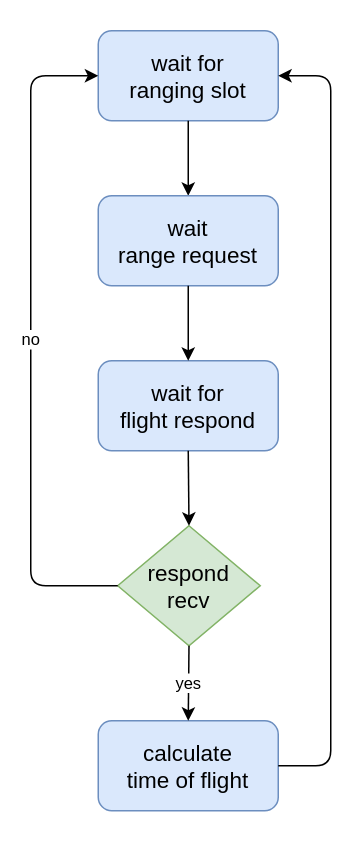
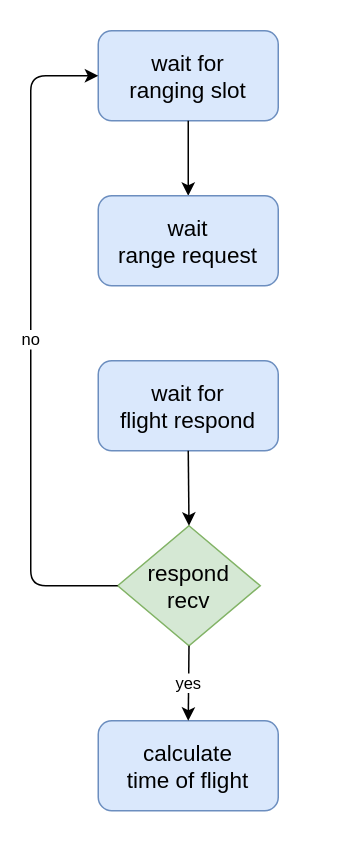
  <mxCell id="0" />
  <mxCell id="1" parent="0" />
  <mxCell id="2" value="&lt;font style=&quot;font-size: 15px&quot;&gt;wait for &lt;br&gt;ranging slot&lt;/font&gt;" style="rounded=1;whiteSpace=wrap;html=1;fillColor=#dae8fc;strokeColor=#6c8ebf;" parent="1" vertex="1"><mxGeometry x="65" y="20" width="120" height="60" as="geometry" /></mxCell>
  <mxCell id="3" value="" style="endArrow=classic;html=1;exitX=0.5;exitY=1;exitDx=0;exitDy=0;entryX=0.5;entryY=0;entryDx=0;entryDy=0;" parent="1" source="2" target="4" edge="1"><mxGeometry width="50" height="50" relative="1" as="geometry"><mxPoint x="100" y="90" as="sourcePoint" /><mxPoint x="125" y="10" as="targetPoint" /></mxGeometry></mxCell>
  <mxCell id="4" value="&lt;font style=&quot;font-size: 15px&quot;&gt;wait&lt;br&gt;range request&lt;/font&gt;" style="rounded=1;whiteSpace=wrap;html=1;fillColor=#dae8fc;strokeColor=#6c8ebf;" parent="1" vertex="1"><mxGeometry x="65" y="130" width="120" height="60" as="geometry" /></mxCell>
  <mxCell id="5" value="&lt;font style=&quot;font-size: 15px&quot;&gt;wait for &lt;br&gt;flight respond&lt;/font&gt;" style="rounded=1;whiteSpace=wrap;html=1;fillColor=#dae8fc;strokeColor=#6c8ebf;" parent="1" vertex="1"><mxGeometry x="65" y="240" width="120" height="60" as="geometry" /></mxCell>
- <mxCell id="6" value="" style="endArrow=classic;html=1;exitX=0.5;exitY=1;exitDx=0;exitDy=0;entryX=0.5;entryY=0;entryDx=0;entryDy=0;" parent="1" source="4" target="5" edge="1"><mxGeometry width="50" height="50" relative="1" as="geometry"><mxPoint x="100" y="250" as="sourcePoint" /><mxPoint x="150" y="200" as="targetPoint" /></mxGeometry></mxCell>
  <mxCell id="7" value="&lt;font style=&quot;font-size: 15px&quot;&gt;respond&lt;br&gt;recv&lt;/font&gt;" style="rhombus;whiteSpace=wrap;html=1;fillColor=#d5e8d4;strokeColor=#82b366;" parent="1" vertex="1"><mxGeometry x="78" y="350" width="95" height="80" as="geometry" /></mxCell>
  <mxCell id="8" value="" style="endArrow=classic;html=1;exitX=0.5;exitY=1;exitDx=0;exitDy=0;entryX=0.5;entryY=0;entryDx=0;entryDy=0;" parent="1" source="5" target="7" edge="1"><mxGeometry width="50" height="50" relative="1" as="geometry"><mxPoint x="120" y="280" as="sourcePoint" /><mxPoint x="170" y="230" as="targetPoint" /></mxGeometry></mxCell>
  <mxCell id="9" value="no" style="endArrow=classic;html=1;exitX=0;exitY=0.5;exitDx=0;exitDy=0;entryX=0;entryY=0.5;entryDx=0;entryDy=0;" parent="1" source="7" target="2" edge="1"><mxGeometry width="50" height="50" relative="1" as="geometry"><mxPoint x="-130" y="280" as="sourcePoint" /><mxPoint x="-80" y="230" as="targetPoint" /><Array as="points"><mxPoint x="20" y="390" /><mxPoint x="20" y="50" /></Array></mxGeometry></mxCell>
  <mxCell id="10" value="&lt;font style=&quot;font-size: 15px&quot;&gt;calculate&lt;br&gt;time of flight&lt;/font&gt;" style="rounded=1;whiteSpace=wrap;html=1;fillColor=#dae8fc;strokeColor=#6c8ebf;" parent="1" vertex="1"><mxGeometry x="65" y="480" width="120" height="60" as="geometry" /></mxCell>
  <mxCell id="11" value="yes" style="endArrow=classic;html=1;exitX=0.5;exitY=1;exitDx=0;exitDy=0;entryX=0.5;entryY=0;entryDx=0;entryDy=0;" parent="1" source="7" target="10" edge="1"><mxGeometry width="50" height="50" relative="1" as="geometry"><mxPoint x="160" y="390" as="sourcePoint" /><mxPoint x="210" y="340" as="targetPoint" /></mxGeometry></mxCell>
- <mxCell id="12" value="" style="endArrow=classic;html=1;exitX=1;exitY=0.5;exitDx=0;exitDy=0;entryX=1;entryY=0.5;entryDx=0;entryDy=0;" parent="1" source="10" target="2" edge="1"><mxGeometry width="50" height="50" relative="1" as="geometry"><mxPoint x="320" y="310" as="sourcePoint" /><mxPoint x="370" y="260" as="targetPoint" /><Array as="points"><mxPoint x="220" y="510" /><mxPoint x="220" y="50" /></Array></mxGeometry></mxCell>
